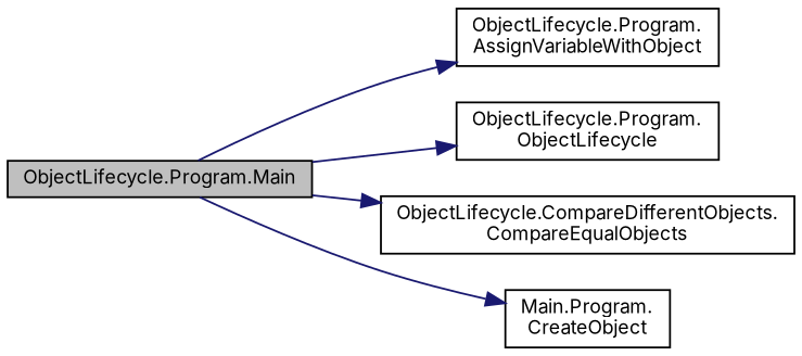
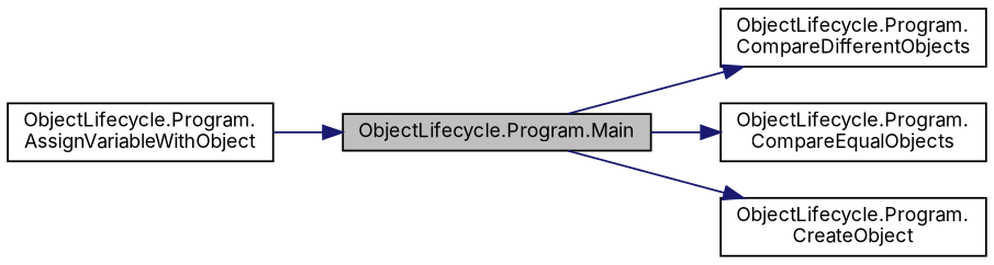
  digraph {
    fontname=Inter
    rankdir=LR
    node [color=black fillcolor=white fontname=Inter fontsize=10 shape=record style=filled]
    edge [color=midnightblue fontname=Inter fontsize=10 labelfontname=Helvetica labelfontsize=10 style=solid]
    n1 [fillcolor=grey75 fontcolor=black height=0.2 label="ObjectLifecycle.Program.Main" width=0.4]
    n2 [height=0.2 label="ObjectLifecycle.Program.\lAssignVariableWithObject" width=0.4]
-   n3 [height=0.2 label="ObjectLifecycle.Program.\lObjectLifecycle" width=0.4]
-   n4 [height=0.2 label="ObjectLifecycle.CompareDifferentObjects.\lCompareEqualObjects" width=0.4]
-   n5 [height=0.2 label="Main.Program.\lCreateObject" width=0.4]
-   n1 -> n2
+   n3 [height=0.2 label="ObjectLifecycle.Program.\lCompareDifferentObjects" width=0.4]
+   n4 [height=0.2 label="ObjectLifecycle.Program.\lCompareEqualObjects" width=0.4]
+   n5 [height=0.2 label="ObjectLifecycle.Program.\lCreateObject" width=0.4]
+   n2 -> n1
    n1 -> n3
    n1 -> n4
    n1 -> n5
  }
